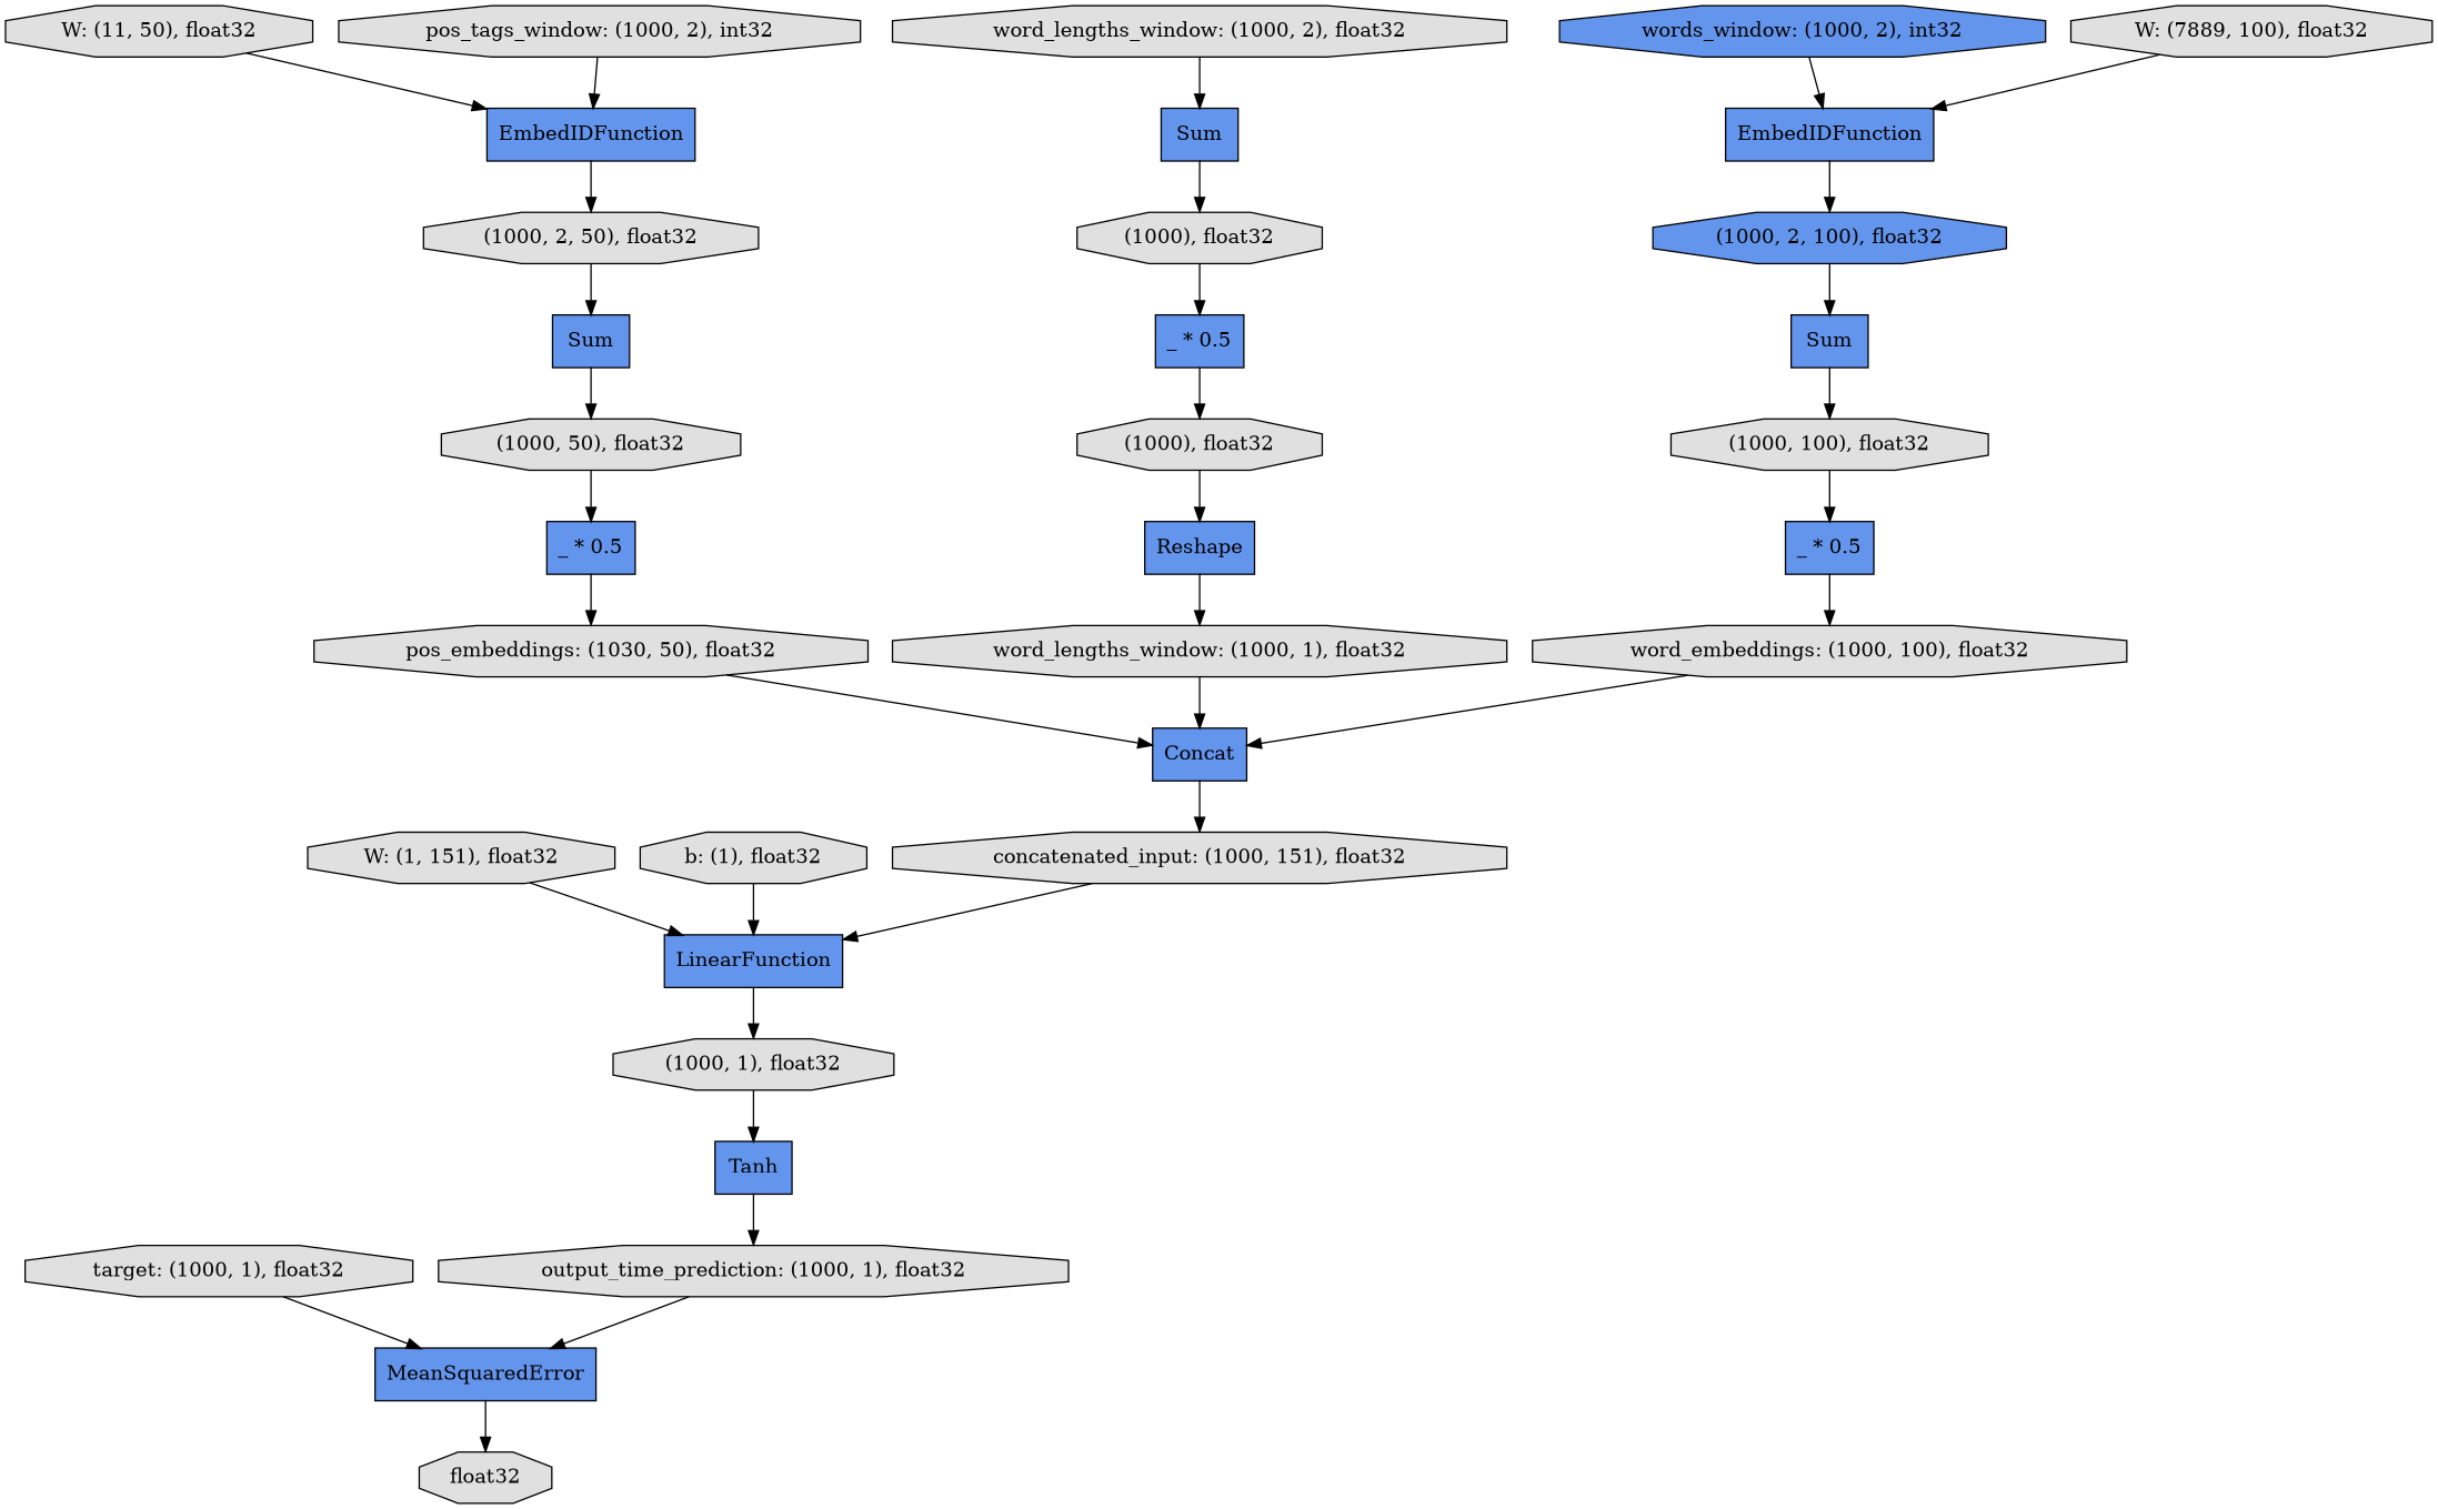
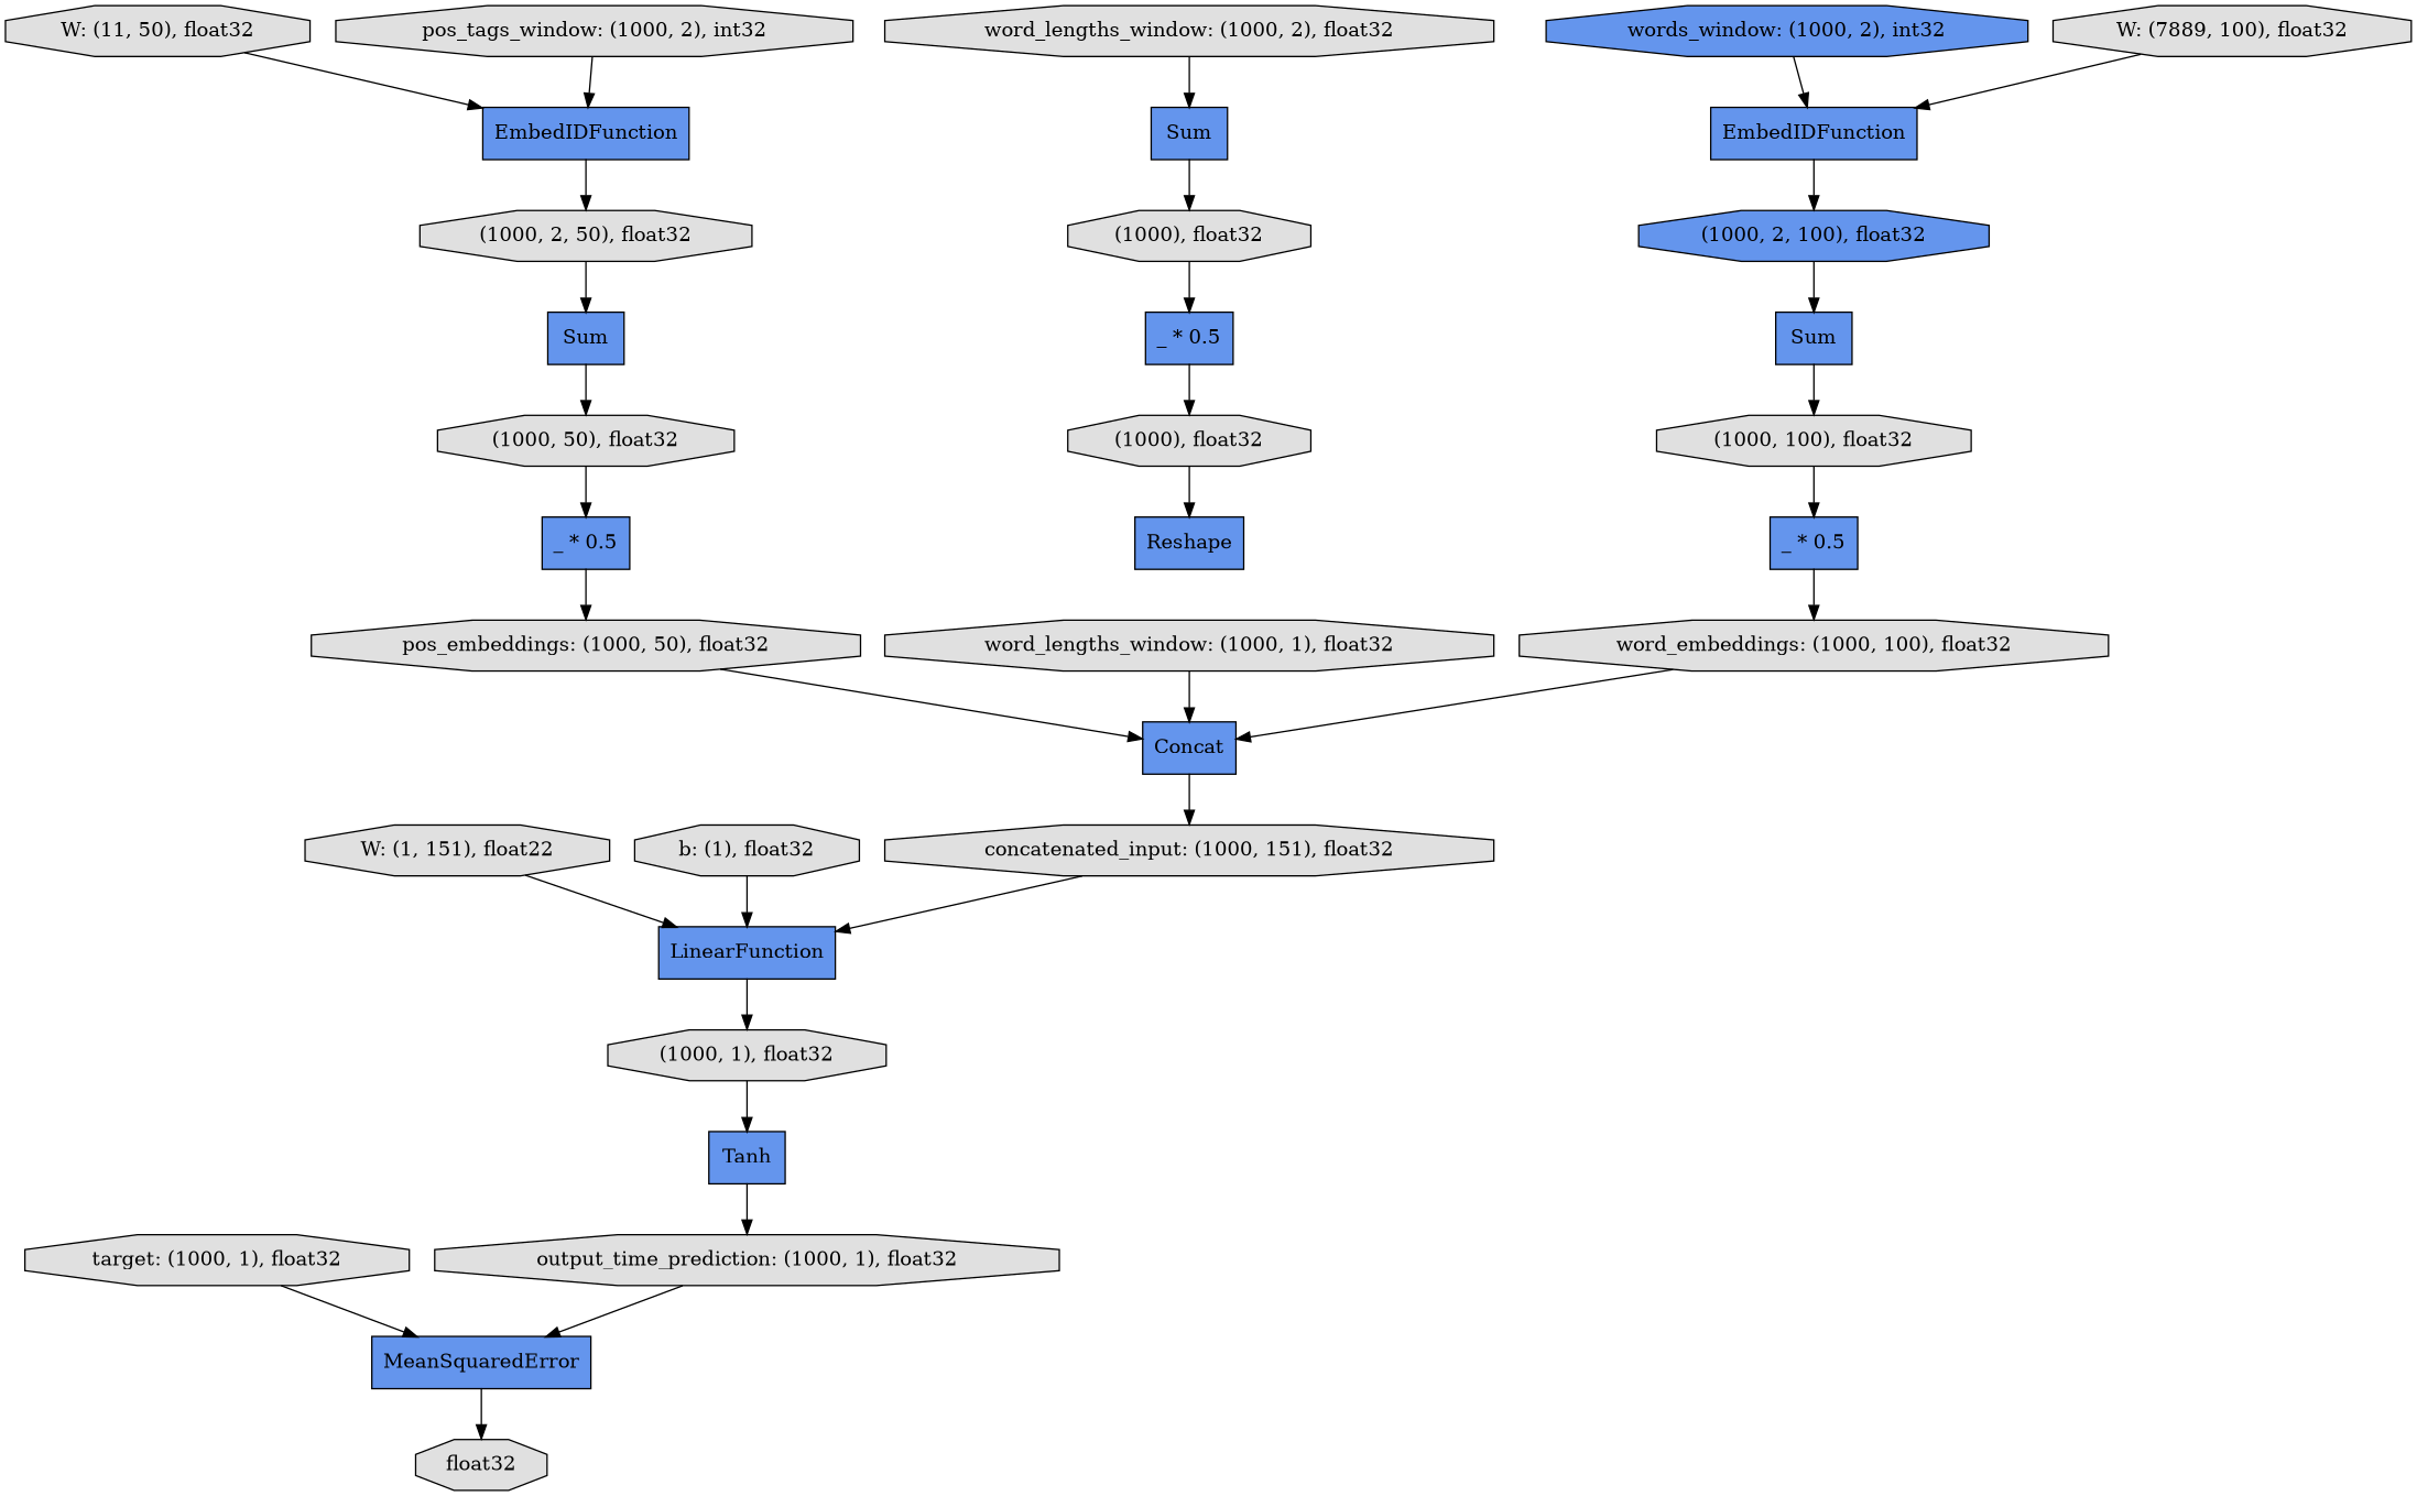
  digraph {
    rankdir=TB
    node [fillcolor="#E0E0E0" shape=octagon style=filled]
    n1 [label="word_embeddings: (1000, 100), float32"]
    n2 [fillcolor="#6495ED" label=Concat shape=record]
    n3 [label="concatenated_input: (1000, 151), float32"]
    n4 [label="(1000, 50), float32"]
    n5 [fillcolor="#6495ED" label="_ * 0.5" shape=record]
-   n6 [label="pos_embeddings: (1030, 50), float32"]
+   n6 [label="pos_embeddings: (1000, 50), float32"]
    n7 [fillcolor="#6495ED" label=Sum shape=record]
    n8 [label="(1000, 100), float32"]
    n9 [fillcolor="#6495ED" label="_ * 0.5" shape=record]
-   n10 [label="W: (1, 151), float32"]
+   n10 [label="W: (1, 151), float22"]
    n11 [fillcolor="#6495ED" label=LinearFunction shape=record]
    n12 [label="(1000, 1), float32"]
    n13 [label="W: (11, 50), float32"]
    n14 [fillcolor="#6495ED" label=EmbedIDFunction shape=record]
    n15 [label="(1000, 2, 50), float32"]
    n16 [fillcolor="#6495ED" label=Tanh shape=record]
    n17 [fillcolor="#6495ED" label=MeanSquaredError shape=record]
    n18 [label=float32]
    n19 [fillcolor="#6495ED" label=Sum shape=record]
    n20 [fillcolor="#6495ED" label=Sum shape=record]
    n21 [label="(1000), float32"]
    n22 [fillcolor="#6495ED" label="_ * 0.5" shape=record]
    n23 [label="target: (1000, 1), float32"]
    n24 [fillcolor="#6495ED" label="(1000, 2, 100), float32"]
    n25 [fillcolor="#6495ED" label=EmbedIDFunction shape=record]
    n26 [label="word_lengths_window: (1000, 1), float32"]
    n27 [fillcolor="#6495ED" label="words_window: (1000, 2), int32"]
    n28 [label="pos_tags_window: (1000, 2), int32"]
    n29 [label="word_lengths_window: (1000, 2), float32"]
    n30 [label="output_time_prediction: (1000, 1), float32"]
    n31 [fillcolor="#6495ED" label=Reshape shape=record]
    n32 [label="(1000), float32"]
    n33 [label="W: (7889, 100), float32"]
    n34 [label="b: (1), float32"]
    n1 -> n2
    n2 -> n3
    n3 -> n11
    n4 -> n5
    n5 -> n6
    n6 -> n2
    n7 -> n8
    n8 -> n9
    n9 -> n1
    n10 -> n11
    n11 -> n12
    n12 -> n16
    n13 -> n14
    n14 -> n15
    n15 -> n19
    n16 -> n30
    n17 -> n18
    n19 -> n4
    n20 -> n21
    n21 -> n22
    n22 -> n32
    n23 -> n17
    n24 -> n7
    n25 -> n24
    n26 -> n2
    n27 -> n25
    n28 -> n14
    n29 -> n20
    n30 -> n17
-   n31 -> n26
    n32 -> n31
    n33 -> n25
    n34 -> n11
  }
